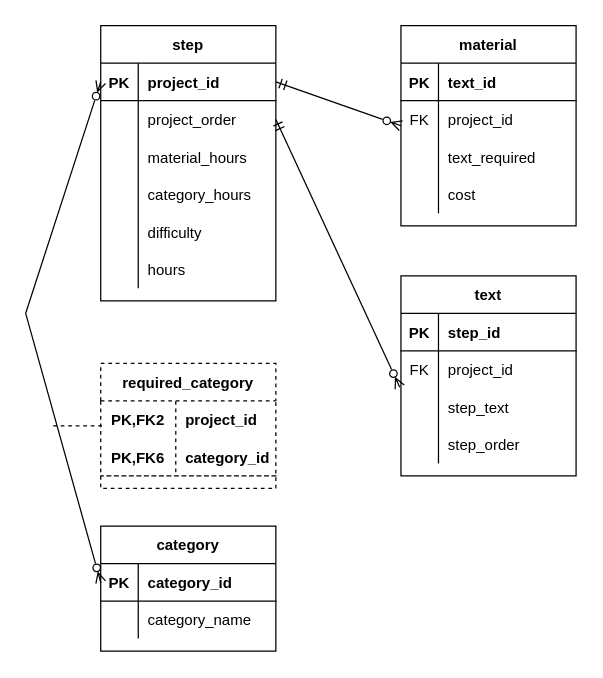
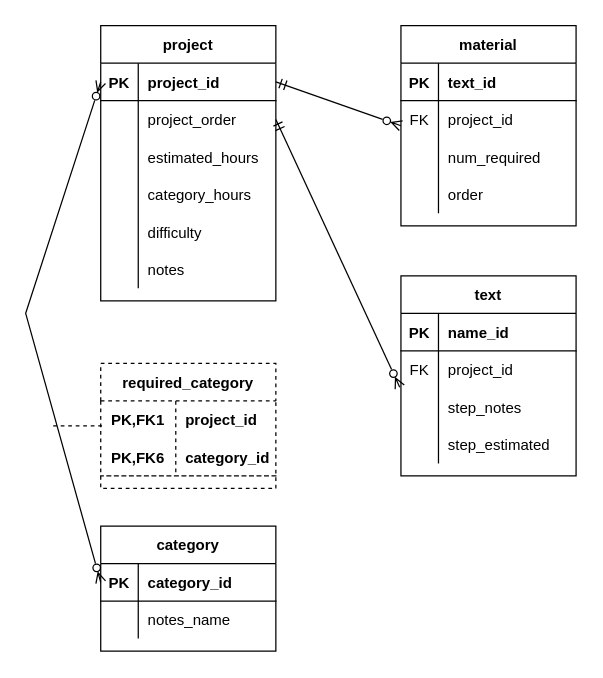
  <mxCell id="0" />
  <mxCell id="1" parent="0" />
- <mxCell id="2" value="step" style="shape=table;startSize=30;container=1;collapsible=1;childLayout=tableLayout;fixedRows=1;rowLines=0;fontStyle=1;align=center;resizeLast=1;" vertex="1" parent="1"><mxGeometry x="80" y="20" width="140" height="220" as="geometry" /></mxCell>
+ <mxCell id="2" value="project" style="shape=table;startSize=30;container=1;collapsible=1;childLayout=tableLayout;fixedRows=1;rowLines=0;fontStyle=1;align=center;resizeLast=1;" vertex="1" parent="1"><mxGeometry x="80" y="20" width="140" height="220" as="geometry" /></mxCell>
  <mxCell id="3" value="" style="shape=tableRow;horizontal=0;startSize=0;swimlaneHead=0;swimlaneBody=0;fillColor=none;collapsible=0;dropTarget=0;points=[[0,0.5],[1,0.5]];portConstraint=eastwest;top=0;left=0;right=0;bottom=1;" vertex="1" parent="2"><mxGeometry y="30" width="140" height="30" as="geometry" /></mxCell>
  <mxCell id="4" value="PK" style="shape=partialRectangle;connectable=0;fillColor=none;top=0;left=0;bottom=0;right=0;fontStyle=1;overflow=hidden;" vertex="1" parent="3"><mxGeometry width="30" height="30" as="geometry"><mxRectangle width="30" height="30" as="alternateBounds" /></mxGeometry></mxCell>
  <mxCell id="5" value="project_id" style="shape=partialRectangle;connectable=0;fillColor=none;top=0;left=0;bottom=0;right=0;align=left;spacingLeft=6;fontStyle=1;overflow=hidden;" vertex="1" parent="3"><mxGeometry x="30" width="110" height="30" as="geometry"><mxRectangle width="110" height="30" as="alternateBounds" /></mxGeometry></mxCell>
  <mxCell id="6" value="" style="shape=tableRow;horizontal=0;startSize=0;swimlaneHead=0;swimlaneBody=0;fillColor=none;collapsible=0;dropTarget=0;points=[[0,0.5],[1,0.5]];portConstraint=eastwest;top=0;left=0;right=0;bottom=0;" vertex="1" parent="2"><mxGeometry y="60" width="140" height="30" as="geometry" /></mxCell>
  <mxCell id="7" value="" style="shape=partialRectangle;connectable=0;fillColor=none;top=0;left=0;bottom=0;right=0;editable=1;overflow=hidden;" vertex="1" parent="6"><mxGeometry width="30" height="30" as="geometry"><mxRectangle width="30" height="30" as="alternateBounds" /></mxGeometry></mxCell>
  <mxCell id="8" value="project_order" style="shape=partialRectangle;connectable=0;fillColor=none;top=0;left=0;bottom=0;right=0;align=left;spacingLeft=6;overflow=hidden;" vertex="1" parent="6"><mxGeometry x="30" width="110" height="30" as="geometry"><mxRectangle width="110" height="30" as="alternateBounds" /></mxGeometry></mxCell>
  <mxCell id="9" value="" style="shape=tableRow;horizontal=0;startSize=0;swimlaneHead=0;swimlaneBody=0;fillColor=none;collapsible=0;dropTarget=0;points=[[0,0.5],[1,0.5]];portConstraint=eastwest;top=0;left=0;right=0;bottom=0;" vertex="1" parent="2"><mxGeometry y="90" width="140" height="30" as="geometry" /></mxCell>
  <mxCell id="10" value="" style="shape=partialRectangle;connectable=0;fillColor=none;top=0;left=0;bottom=0;right=0;editable=1;overflow=hidden;" vertex="1" parent="9"><mxGeometry width="30" height="30" as="geometry"><mxRectangle width="30" height="30" as="alternateBounds" /></mxGeometry></mxCell>
- <mxCell id="11" value="material_hours" style="shape=partialRectangle;connectable=0;fillColor=none;top=0;left=0;bottom=0;right=0;align=left;spacingLeft=6;overflow=hidden;" vertex="1" parent="9"><mxGeometry x="30" width="110" height="30" as="geometry"><mxRectangle width="110" height="30" as="alternateBounds" /></mxGeometry></mxCell>
+ <mxCell id="11" value="estimated_hours" style="shape=partialRectangle;connectable=0;fillColor=none;top=0;left=0;bottom=0;right=0;align=left;spacingLeft=6;overflow=hidden;" vertex="1" parent="9"><mxGeometry x="30" width="110" height="30" as="geometry"><mxRectangle width="110" height="30" as="alternateBounds" /></mxGeometry></mxCell>
  <mxCell id="12" value="" style="shape=tableRow;horizontal=0;startSize=0;swimlaneHead=0;swimlaneBody=0;fillColor=none;collapsible=0;dropTarget=0;points=[[0,0.5],[1,0.5]];portConstraint=eastwest;top=0;left=0;right=0;bottom=0;" vertex="1" parent="2"><mxGeometry y="120" width="140" height="30" as="geometry" /></mxCell>
  <mxCell id="13" value="" style="shape=partialRectangle;connectable=0;fillColor=none;top=0;left=0;bottom=0;right=0;editable=1;overflow=hidden;" vertex="1" parent="12"><mxGeometry width="30" height="30" as="geometry"><mxRectangle width="30" height="30" as="alternateBounds" /></mxGeometry></mxCell>
  <mxCell id="14" value="category_hours" style="shape=partialRectangle;connectable=0;fillColor=none;top=0;left=0;bottom=0;right=0;align=left;spacingLeft=6;overflow=hidden;" vertex="1" parent="12"><mxGeometry x="30" width="110" height="30" as="geometry"><mxRectangle width="110" height="30" as="alternateBounds" /></mxGeometry></mxCell>
  <mxCell id="15" style="shape=tableRow;horizontal=0;startSize=0;swimlaneHead=0;swimlaneBody=0;fillColor=none;collapsible=0;dropTarget=0;points=[[0,0.5],[1,0.5]];portConstraint=eastwest;top=0;left=0;right=0;bottom=0;" vertex="1" parent="2"><mxGeometry y="150" width="140" height="30" as="geometry" /></mxCell>
  <mxCell id="16" style="shape=partialRectangle;connectable=0;fillColor=none;top=0;left=0;bottom=0;right=0;editable=1;overflow=hidden;" vertex="1" parent="15"><mxGeometry width="30" height="30" as="geometry"><mxRectangle width="30" height="30" as="alternateBounds" /></mxGeometry></mxCell>
  <mxCell id="17" value="difficulty" style="shape=partialRectangle;connectable=0;fillColor=none;top=0;left=0;bottom=0;right=0;align=left;spacingLeft=6;overflow=hidden;" vertex="1" parent="15"><mxGeometry x="30" width="110" height="30" as="geometry"><mxRectangle width="110" height="30" as="alternateBounds" /></mxGeometry></mxCell>
  <mxCell id="18" style="shape=tableRow;horizontal=0;startSize=0;swimlaneHead=0;swimlaneBody=0;fillColor=none;collapsible=0;dropTarget=0;points=[[0,0.5],[1,0.5]];portConstraint=eastwest;top=0;left=0;right=0;bottom=0;" vertex="1" parent="2"><mxGeometry y="180" width="140" height="30" as="geometry" /></mxCell>
  <mxCell id="19" style="shape=partialRectangle;connectable=0;fillColor=none;top=0;left=0;bottom=0;right=0;editable=1;overflow=hidden;" vertex="1" parent="18"><mxGeometry width="30" height="30" as="geometry"><mxRectangle width="30" height="30" as="alternateBounds" /></mxGeometry></mxCell>
- <mxCell id="20" value="hours" style="shape=partialRectangle;connectable=0;fillColor=none;top=0;left=0;bottom=0;right=0;align=left;spacingLeft=6;overflow=hidden;" vertex="1" parent="18"><mxGeometry x="30" width="110" height="30" as="geometry"><mxRectangle width="110" height="30" as="alternateBounds" /></mxGeometry></mxCell>
+ <mxCell id="20" value="notes" style="shape=partialRectangle;connectable=0;fillColor=none;top=0;left=0;bottom=0;right=0;align=left;spacingLeft=6;overflow=hidden;" vertex="1" parent="18"><mxGeometry x="30" width="110" height="30" as="geometry"><mxRectangle width="110" height="30" as="alternateBounds" /></mxGeometry></mxCell>
  <mxCell id="21" value="material" style="shape=table;startSize=30;container=1;collapsible=1;childLayout=tableLayout;fixedRows=1;rowLines=0;fontStyle=1;align=center;resizeLast=1;" vertex="1" parent="1"><mxGeometry x="320" y="20" width="140" height="160" as="geometry" /></mxCell>
  <mxCell id="22" value="" style="shape=tableRow;horizontal=0;startSize=0;swimlaneHead=0;swimlaneBody=0;fillColor=none;collapsible=0;dropTarget=0;points=[[0,0.5],[1,0.5]];portConstraint=eastwest;top=0;left=0;right=0;bottom=1;" vertex="1" parent="21"><mxGeometry y="30" width="140" height="30" as="geometry" /></mxCell>
  <mxCell id="23" value="PK" style="shape=partialRectangle;connectable=0;fillColor=none;top=0;left=0;bottom=0;right=0;fontStyle=1;overflow=hidden;" vertex="1" parent="22"><mxGeometry width="30" height="30" as="geometry"><mxRectangle width="30" height="30" as="alternateBounds" /></mxGeometry></mxCell>
  <mxCell id="24" value="text_id" style="shape=partialRectangle;connectable=0;fillColor=none;top=0;left=0;bottom=0;right=0;align=left;spacingLeft=6;fontStyle=1;overflow=hidden;" vertex="1" parent="22"><mxGeometry x="30" width="110" height="30" as="geometry"><mxRectangle width="110" height="30" as="alternateBounds" /></mxGeometry></mxCell>
  <mxCell id="25" value="" style="shape=tableRow;horizontal=0;startSize=0;swimlaneHead=0;swimlaneBody=0;fillColor=none;collapsible=0;dropTarget=0;points=[[0,0.5],[1,0.5]];portConstraint=eastwest;top=0;left=0;right=0;bottom=0;" vertex="1" parent="21"><mxGeometry y="60" width="140" height="30" as="geometry" /></mxCell>
  <mxCell id="26" value="FK" style="shape=partialRectangle;connectable=0;fillColor=none;top=0;left=0;bottom=0;right=0;editable=1;overflow=hidden;" vertex="1" parent="25"><mxGeometry width="30" height="30" as="geometry"><mxRectangle width="30" height="30" as="alternateBounds" /></mxGeometry></mxCell>
  <mxCell id="27" value="project_id" style="shape=partialRectangle;connectable=0;fillColor=none;top=0;left=0;bottom=0;right=0;align=left;spacingLeft=6;overflow=hidden;" vertex="1" parent="25"><mxGeometry x="30" width="110" height="30" as="geometry"><mxRectangle width="110" height="30" as="alternateBounds" /></mxGeometry></mxCell>
  <mxCell id="28" value="" style="shape=tableRow;horizontal=0;startSize=0;swimlaneHead=0;swimlaneBody=0;fillColor=none;collapsible=0;dropTarget=0;points=[[0,0.5],[1,0.5]];portConstraint=eastwest;top=0;left=0;right=0;bottom=0;" vertex="1" parent="21"><mxGeometry y="90" width="140" height="30" as="geometry" /></mxCell>
  <mxCell id="29" value="" style="shape=partialRectangle;connectable=0;fillColor=none;top=0;left=0;bottom=0;right=0;editable=1;overflow=hidden;" vertex="1" parent="28"><mxGeometry width="30" height="30" as="geometry"><mxRectangle width="30" height="30" as="alternateBounds" /></mxGeometry></mxCell>
- <mxCell id="30" value="text_required" style="shape=partialRectangle;connectable=0;fillColor=none;top=0;left=0;bottom=0;right=0;align=left;spacingLeft=6;overflow=hidden;" vertex="1" parent="28"><mxGeometry x="30" width="110" height="30" as="geometry"><mxRectangle width="110" height="30" as="alternateBounds" /></mxGeometry></mxCell>
+ <mxCell id="30" value="num_required" style="shape=partialRectangle;connectable=0;fillColor=none;top=0;left=0;bottom=0;right=0;align=left;spacingLeft=6;overflow=hidden;" vertex="1" parent="28"><mxGeometry x="30" width="110" height="30" as="geometry"><mxRectangle width="110" height="30" as="alternateBounds" /></mxGeometry></mxCell>
  <mxCell id="31" value="" style="shape=tableRow;horizontal=0;startSize=0;swimlaneHead=0;swimlaneBody=0;fillColor=none;collapsible=0;dropTarget=0;points=[[0,0.5],[1,0.5]];portConstraint=eastwest;top=0;left=0;right=0;bottom=0;" vertex="1" parent="21"><mxGeometry y="120" width="140" height="30" as="geometry" /></mxCell>
  <mxCell id="32" value="" style="shape=partialRectangle;connectable=0;fillColor=none;top=0;left=0;bottom=0;right=0;editable=1;overflow=hidden;" vertex="1" parent="31"><mxGeometry width="30" height="30" as="geometry"><mxRectangle width="30" height="30" as="alternateBounds" /></mxGeometry></mxCell>
- <mxCell id="33" value="cost" style="shape=partialRectangle;connectable=0;fillColor=none;top=0;left=0;bottom=0;right=0;align=left;spacingLeft=6;overflow=hidden;" vertex="1" parent="31"><mxGeometry x="30" width="110" height="30" as="geometry"><mxRectangle width="110" height="30" as="alternateBounds" /></mxGeometry></mxCell>
+ <mxCell id="33" value="order" style="shape=partialRectangle;connectable=0;fillColor=none;top=0;left=0;bottom=0;right=0;align=left;spacingLeft=6;overflow=hidden;" vertex="1" parent="31"><mxGeometry x="30" width="110" height="30" as="geometry"><mxRectangle width="110" height="30" as="alternateBounds" /></mxGeometry></mxCell>
  <mxCell id="34" value="text" style="shape=table;startSize=30;container=1;collapsible=1;childLayout=tableLayout;fixedRows=1;rowLines=0;fontStyle=1;align=center;resizeLast=1;" vertex="1" parent="1"><mxGeometry x="320" y="220" width="140" height="160" as="geometry" /></mxCell>
  <mxCell id="35" value="" style="shape=tableRow;horizontal=0;startSize=0;swimlaneHead=0;swimlaneBody=0;fillColor=none;collapsible=0;dropTarget=0;points=[[0,0.5],[1,0.5]];portConstraint=eastwest;top=0;left=0;right=0;bottom=1;" vertex="1" parent="34"><mxGeometry y="30" width="140" height="30" as="geometry" /></mxCell>
  <mxCell id="36" value="PK" style="shape=partialRectangle;connectable=0;fillColor=none;top=0;left=0;bottom=0;right=0;fontStyle=1;overflow=hidden;" vertex="1" parent="35"><mxGeometry width="30" height="30" as="geometry"><mxRectangle width="30" height="30" as="alternateBounds" /></mxGeometry></mxCell>
- <mxCell id="37" value="step_id" style="shape=partialRectangle;connectable=0;fillColor=none;top=0;left=0;bottom=0;right=0;align=left;spacingLeft=6;fontStyle=1;overflow=hidden;" vertex="1" parent="35"><mxGeometry x="30" width="110" height="30" as="geometry"><mxRectangle width="110" height="30" as="alternateBounds" /></mxGeometry></mxCell>
+ <mxCell id="37" value="name_id" style="shape=partialRectangle;connectable=0;fillColor=none;top=0;left=0;bottom=0;right=0;align=left;spacingLeft=6;fontStyle=1;overflow=hidden;" vertex="1" parent="35"><mxGeometry x="30" width="110" height="30" as="geometry"><mxRectangle width="110" height="30" as="alternateBounds" /></mxGeometry></mxCell>
  <mxCell id="38" value="" style="shape=tableRow;horizontal=0;startSize=0;swimlaneHead=0;swimlaneBody=0;fillColor=none;collapsible=0;dropTarget=0;points=[[0,0.5],[1,0.5]];portConstraint=eastwest;top=0;left=0;right=0;bottom=0;" vertex="1" parent="34"><mxGeometry y="60" width="140" height="30" as="geometry" /></mxCell>
  <mxCell id="39" value="FK" style="shape=partialRectangle;connectable=0;fillColor=none;top=0;left=0;bottom=0;right=0;editable=1;overflow=hidden;" vertex="1" parent="38"><mxGeometry width="30" height="30" as="geometry"><mxRectangle width="30" height="30" as="alternateBounds" /></mxGeometry></mxCell>
  <mxCell id="40" value="project_id" style="shape=partialRectangle;connectable=0;fillColor=none;top=0;left=0;bottom=0;right=0;align=left;spacingLeft=6;overflow=hidden;" vertex="1" parent="38"><mxGeometry x="30" width="110" height="30" as="geometry"><mxRectangle width="110" height="30" as="alternateBounds" /></mxGeometry></mxCell>
  <mxCell id="41" value="" style="shape=tableRow;horizontal=0;startSize=0;swimlaneHead=0;swimlaneBody=0;fillColor=none;collapsible=0;dropTarget=0;points=[[0,0.5],[1,0.5]];portConstraint=eastwest;top=0;left=0;right=0;bottom=0;" vertex="1" parent="34"><mxGeometry y="90" width="140" height="30" as="geometry" /></mxCell>
  <mxCell id="42" value="" style="shape=partialRectangle;connectable=0;fillColor=none;top=0;left=0;bottom=0;right=0;editable=1;overflow=hidden;" vertex="1" parent="41"><mxGeometry width="30" height="30" as="geometry"><mxRectangle width="30" height="30" as="alternateBounds" /></mxGeometry></mxCell>
- <mxCell id="43" value="step_text" style="shape=partialRectangle;connectable=0;fillColor=none;top=0;left=0;bottom=0;right=0;align=left;spacingLeft=6;overflow=hidden;" vertex="1" parent="41"><mxGeometry x="30" width="110" height="30" as="geometry"><mxRectangle width="110" height="30" as="alternateBounds" /></mxGeometry></mxCell>
+ <mxCell id="43" value="step_notes" style="shape=partialRectangle;connectable=0;fillColor=none;top=0;left=0;bottom=0;right=0;align=left;spacingLeft=6;overflow=hidden;" vertex="1" parent="41"><mxGeometry x="30" width="110" height="30" as="geometry"><mxRectangle width="110" height="30" as="alternateBounds" /></mxGeometry></mxCell>
  <mxCell id="44" value="" style="shape=tableRow;horizontal=0;startSize=0;swimlaneHead=0;swimlaneBody=0;fillColor=none;collapsible=0;dropTarget=0;points=[[0,0.5],[1,0.5]];portConstraint=eastwest;top=0;left=0;right=0;bottom=0;" vertex="1" parent="34"><mxGeometry y="120" width="140" height="30" as="geometry" /></mxCell>
  <mxCell id="45" value="" style="shape=partialRectangle;connectable=0;fillColor=none;top=0;left=0;bottom=0;right=0;editable=1;overflow=hidden;" vertex="1" parent="44"><mxGeometry width="30" height="30" as="geometry"><mxRectangle width="30" height="30" as="alternateBounds" /></mxGeometry></mxCell>
- <mxCell id="46" value="step_order" style="shape=partialRectangle;connectable=0;fillColor=none;top=0;left=0;bottom=0;right=0;align=left;spacingLeft=6;overflow=hidden;" vertex="1" parent="44"><mxGeometry x="30" width="110" height="30" as="geometry"><mxRectangle width="110" height="30" as="alternateBounds" /></mxGeometry></mxCell>
+ <mxCell id="46" value="step_estimated" style="shape=partialRectangle;connectable=0;fillColor=none;top=0;left=0;bottom=0;right=0;align=left;spacingLeft=6;overflow=hidden;" vertex="1" parent="44"><mxGeometry x="30" width="110" height="30" as="geometry"><mxRectangle width="110" height="30" as="alternateBounds" /></mxGeometry></mxCell>
  <mxCell id="47" value="required_category" style="shape=table;startSize=30;container=1;collapsible=1;childLayout=tableLayout;fixedRows=1;rowLines=0;fontStyle=1;align=center;resizeLast=1;dashed=1;" vertex="1" parent="1"><mxGeometry x="80" y="290" width="140" height="100" as="geometry" /></mxCell>
  <mxCell id="48" value="" style="shape=tableRow;horizontal=0;startSize=0;swimlaneHead=0;swimlaneBody=0;fillColor=none;collapsible=0;dropTarget=0;points=[[0,0.5],[1,0.5]];portConstraint=eastwest;top=0;left=0;right=0;bottom=0;dashed=1;" vertex="1" parent="47"><mxGeometry y="30" width="140" height="30" as="geometry" /></mxCell>
- <mxCell id="49" value="PK,FK2" style="shape=partialRectangle;connectable=0;fillColor=none;top=0;left=0;bottom=0;right=0;fontStyle=1;overflow=hidden;dashed=1;" vertex="1" parent="48"><mxGeometry width="60" height="30" as="geometry"><mxRectangle width="60" height="30" as="alternateBounds" /></mxGeometry></mxCell>
+ <mxCell id="49" value="PK,FK1" style="shape=partialRectangle;connectable=0;fillColor=none;top=0;left=0;bottom=0;right=0;fontStyle=1;overflow=hidden;dashed=1;" vertex="1" parent="48"><mxGeometry width="60" height="30" as="geometry"><mxRectangle width="60" height="30" as="alternateBounds" /></mxGeometry></mxCell>
  <mxCell id="50" value="project_id" style="shape=partialRectangle;connectable=0;fillColor=none;top=0;left=0;bottom=0;right=0;align=left;spacingLeft=6;fontStyle=1;overflow=hidden;dashed=1;" vertex="1" parent="48"><mxGeometry x="60" width="80" height="30" as="geometry"><mxRectangle width="80" height="30" as="alternateBounds" /></mxGeometry></mxCell>
  <mxCell id="51" value="" style="shape=tableRow;horizontal=0;startSize=0;swimlaneHead=0;swimlaneBody=0;fillColor=none;collapsible=0;dropTarget=0;points=[[0,0.5],[1,0.5]];portConstraint=eastwest;top=0;left=0;right=0;bottom=1;dashed=1;" vertex="1" parent="47"><mxGeometry y="60" width="140" height="30" as="geometry" /></mxCell>
  <mxCell id="52" value="PK,FK6" style="shape=partialRectangle;connectable=0;fillColor=none;top=0;left=0;bottom=0;right=0;fontStyle=1;overflow=hidden;dashed=1;" vertex="1" parent="51"><mxGeometry width="60" height="30" as="geometry"><mxRectangle width="60" height="30" as="alternateBounds" /></mxGeometry></mxCell>
  <mxCell id="53" value="category_id" style="shape=partialRectangle;connectable=0;fillColor=none;top=0;left=0;bottom=0;right=0;align=left;spacingLeft=6;fontStyle=1;overflow=hidden;dashed=1;" vertex="1" parent="51"><mxGeometry x="60" width="80" height="30" as="geometry"><mxRectangle width="80" height="30" as="alternateBounds" /></mxGeometry></mxCell>
  <mxCell id="54" value="category" style="shape=table;startSize=30;container=1;collapsible=1;childLayout=tableLayout;fixedRows=1;rowLines=0;fontStyle=1;align=center;resizeLast=1;" vertex="1" parent="1"><mxGeometry x="80" y="420" width="140" height="100" as="geometry" /></mxCell>
  <mxCell id="55" value="" style="shape=tableRow;horizontal=0;startSize=0;swimlaneHead=0;swimlaneBody=0;fillColor=none;collapsible=0;dropTarget=0;points=[[0,0.5],[1,0.5]];portConstraint=eastwest;top=0;left=0;right=0;bottom=1;" vertex="1" parent="54"><mxGeometry y="30" width="140" height="30" as="geometry" /></mxCell>
  <mxCell id="56" value="PK" style="shape=partialRectangle;connectable=0;fillColor=none;top=0;left=0;bottom=0;right=0;fontStyle=1;overflow=hidden;" vertex="1" parent="55"><mxGeometry width="30" height="30" as="geometry"><mxRectangle width="30" height="30" as="alternateBounds" /></mxGeometry></mxCell>
  <mxCell id="57" value="category_id" style="shape=partialRectangle;connectable=0;fillColor=none;top=0;left=0;bottom=0;right=0;align=left;spacingLeft=6;fontStyle=1;overflow=hidden;" vertex="1" parent="55"><mxGeometry x="30" width="110" height="30" as="geometry"><mxRectangle width="110" height="30" as="alternateBounds" /></mxGeometry></mxCell>
  <mxCell id="58" value="" style="shape=tableRow;horizontal=0;startSize=0;swimlaneHead=0;swimlaneBody=0;fillColor=none;collapsible=0;dropTarget=0;points=[[0,0.5],[1,0.5]];portConstraint=eastwest;top=0;left=0;right=0;bottom=0;" vertex="1" parent="54"><mxGeometry y="60" width="140" height="30" as="geometry" /></mxCell>
  <mxCell id="59" value="" style="shape=partialRectangle;connectable=0;fillColor=none;top=0;left=0;bottom=0;right=0;editable=1;overflow=hidden;" vertex="1" parent="58"><mxGeometry width="30" height="30" as="geometry"><mxRectangle width="30" height="30" as="alternateBounds" /></mxGeometry></mxCell>
- <mxCell id="60" value="category_name" style="shape=partialRectangle;connectable=0;fillColor=none;top=0;left=0;bottom=0;right=0;align=left;spacingLeft=6;overflow=hidden;" vertex="1" parent="58"><mxGeometry x="30" width="110" height="30" as="geometry"><mxRectangle width="110" height="30" as="alternateBounds" /></mxGeometry></mxCell>
+ <mxCell id="60" value="notes_name" style="shape=partialRectangle;connectable=0;fillColor=none;top=0;left=0;bottom=0;right=0;align=left;spacingLeft=6;overflow=hidden;" vertex="1" parent="58"><mxGeometry x="30" width="110" height="30" as="geometry"><mxRectangle width="110" height="30" as="alternateBounds" /></mxGeometry></mxCell>
  <mxCell id="61" style="edgeStyle=none;rounded=0;orthogonalLoop=1;jettySize=auto;html=1;exitX=0;exitY=0.5;exitDx=0;exitDy=0;entryX=0;entryY=0.5;entryDx=0;entryDy=0;startArrow=ERzeroToMany;startFill=0;endArrow=ERzeroToMany;endFill=0;" edge="1" parent="1" source="3" target="55"><mxGeometry relative="1" as="geometry"><Array as="points"><mxPoint x="20" y="250" /></Array></mxGeometry></mxCell>
  <mxCell id="62" value="" style="endArrow=none;html=1;rounded=0;dashed=1;" edge="1" parent="1"><mxGeometry relative="1" as="geometry"><mxPoint x="42" y="340" as="sourcePoint" /><mxPoint x="82" y="340" as="targetPoint" /></mxGeometry></mxCell>
  <mxCell id="63" style="edgeStyle=none;rounded=0;orthogonalLoop=1;jettySize=auto;html=1;exitX=1;exitY=0.5;exitDx=0;exitDy=0;startArrow=ERmandOne;startFill=0;endArrow=ERzeroToMany;endFill=0;" edge="1" parent="1" source="3"><mxGeometry relative="1" as="geometry"><mxPoint x="320" y="100" as="targetPoint" /></mxGeometry></mxCell>
  <mxCell id="64" style="edgeStyle=none;rounded=0;orthogonalLoop=1;jettySize=auto;html=1;exitX=1;exitY=0.5;exitDx=0;exitDy=0;startArrow=ERmandOne;startFill=0;endArrow=ERzeroToMany;endFill=0;entryX=-0.007;entryY=0.967;entryDx=0;entryDy=0;entryPerimeter=0;" edge="1" parent="1" source="6" target="38"><mxGeometry relative="1" as="geometry"><mxPoint x="220" y="100" as="sourcePoint" /><mxPoint x="330" y="305" as="targetPoint" /></mxGeometry></mxCell>
